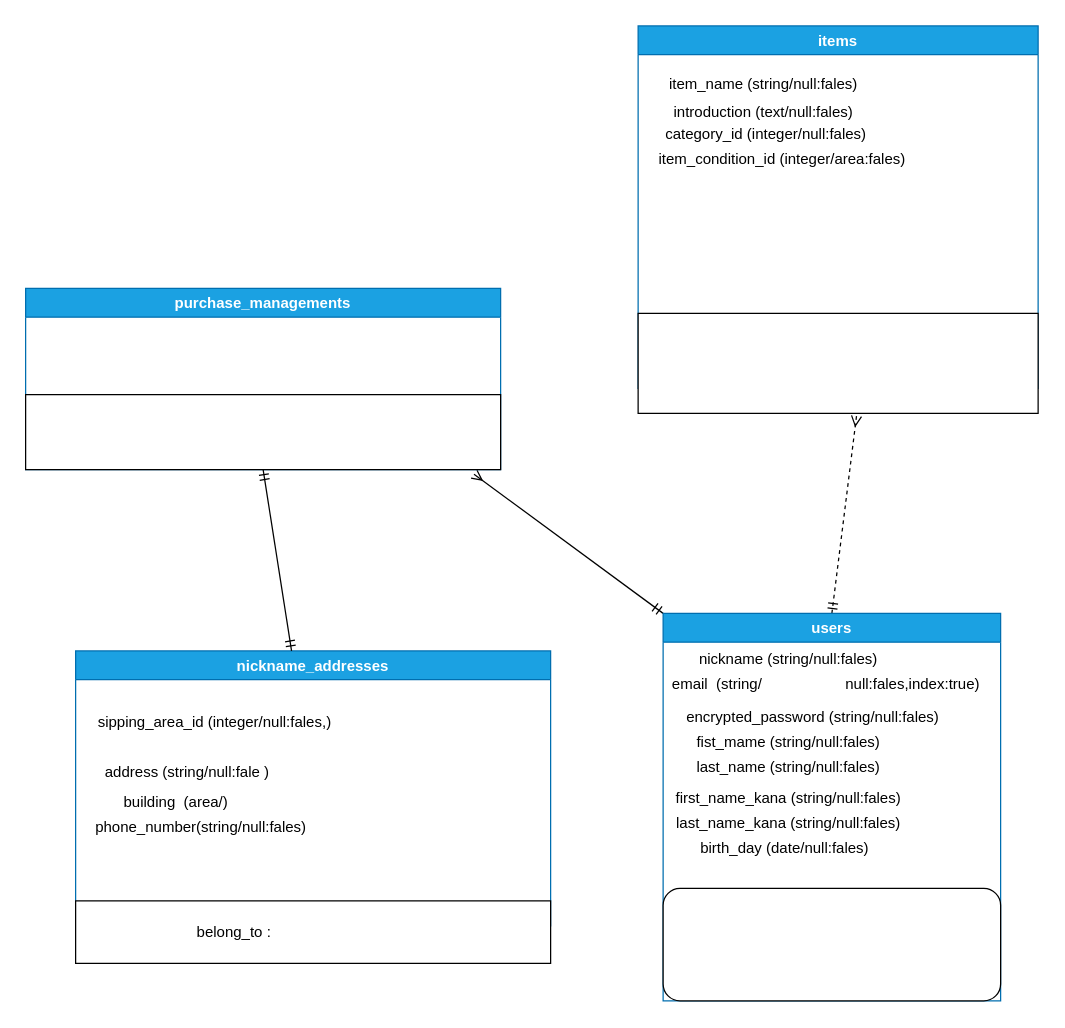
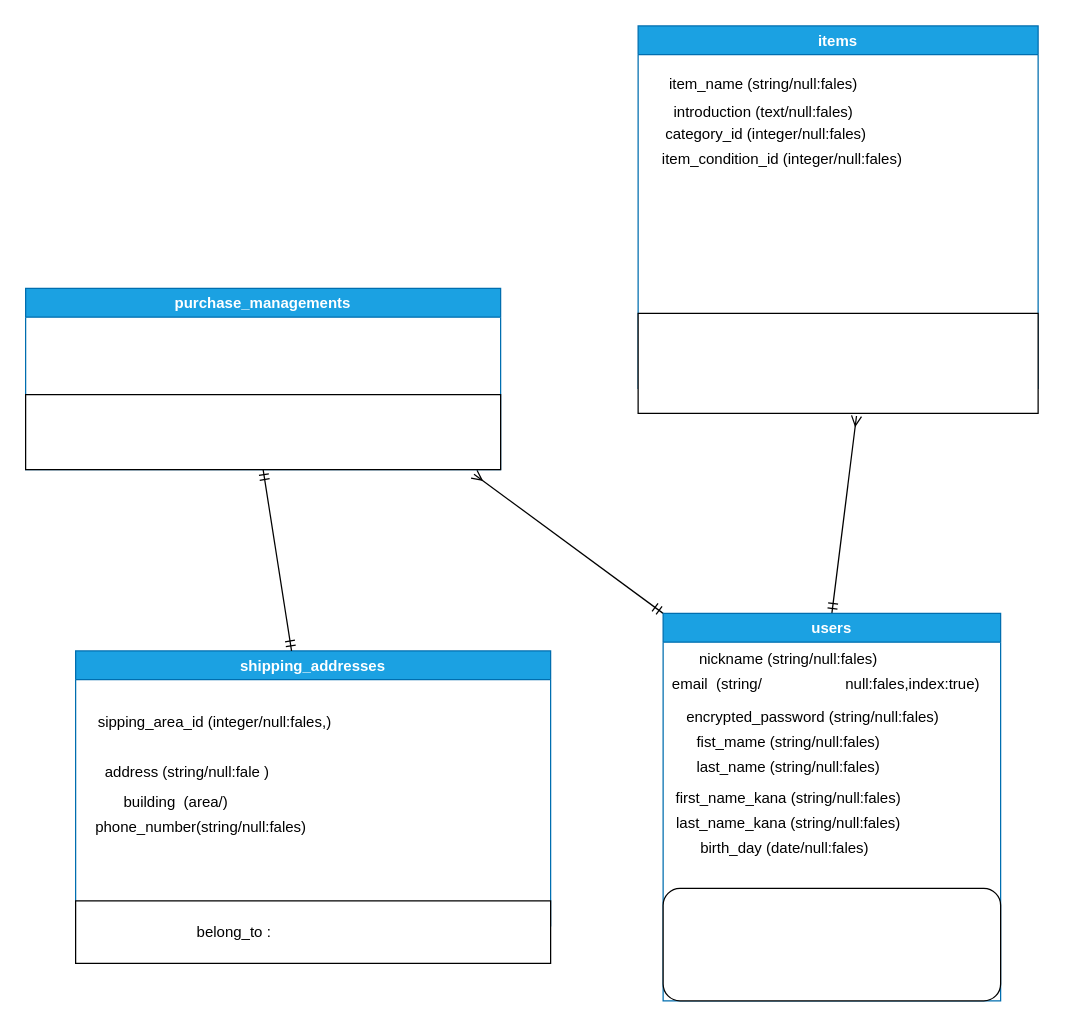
  <mxCell id="0" />
  <mxCell id="1" parent="0" />
- <mxCell id="2" style="edgeStyle=none;html=1;exitX=0.5;exitY=0;exitDx=0;exitDy=0;entryX=0.546;entryY=1.026;entryDx=0;entryDy=0;entryPerimeter=0;fontFamily=Helvetica;fontColor=#FFFFFF;endArrow=ERmany;endFill=0;startArrow=ERmandOne;startFill=0;dashed=1;" edge="1" parent="1" source="4" target="23"><mxGeometry relative="1" as="geometry" /></mxCell>
+ <mxCell id="2" style="edgeStyle=none;html=1;exitX=0.5;exitY=0;exitDx=0;exitDy=0;entryX=0.546;entryY=1.026;entryDx=0;entryDy=0;entryPerimeter=0;fontFamily=Helvetica;fontColor=#FFFFFF;endArrow=ERmany;endFill=0;startArrow=ERmandOne;startFill=0;" edge="1" parent="1" source="4" target="23"><mxGeometry relative="1" as="geometry" /></mxCell>
  <mxCell id="3" style="edgeStyle=none;html=1;exitX=0;exitY=0;exitDx=0;exitDy=0;entryX=0.944;entryY=1.061;entryDx=0;entryDy=0;entryPerimeter=0;fontFamily=Helvetica;fontColor=#FFFFFF;endArrow=ERmany;endFill=0;startArrow=ERmandOne;startFill=0;" edge="1" parent="1" source="4" target="37"><mxGeometry relative="1" as="geometry" /></mxCell>
  <mxCell id="4" value="users" style="swimlane;fillColor=#1ba1e2;fontColor=#ffffff;strokeColor=#006EAF;" parent="1" vertex="1"><mxGeometry x="530" y="490" width="270" height="310" as="geometry" /></mxCell>
  <mxCell id="5" value="first_name_kana (string/null:fales)" style="text;html=1;align=center;verticalAlign=middle;resizable=0;points=[];autosize=1;strokeColor=none;fillColor=none;" parent="4" vertex="1"><mxGeometry y="138" width="200" height="20" as="geometry" /></mxCell>
  <mxCell id="6" value="last_name (string/null:fales)" style="text;html=1;align=center;verticalAlign=middle;resizable=0;points=[];autosize=1;strokeColor=none;fillColor=none;" parent="4" vertex="1"><mxGeometry x="20" y="113" width="160" height="20" as="geometry" /></mxCell>
  <mxCell id="7" value="nickname (string/null:fales)" style="text;html=1;align=center;verticalAlign=middle;resizable=0;points=[];autosize=1;strokeColor=none;fillColor=none;" parent="4" vertex="1"><mxGeometry x="20" y="27" width="160" height="20" as="geometry" /></mxCell>
  <mxCell id="8" value="fist_mame (string/null:fales)" style="text;html=1;align=center;verticalAlign=middle;resizable=0;points=[];autosize=1;strokeColor=none;fillColor=none;" parent="4" vertex="1"><mxGeometry x="20" y="93" width="160" height="20" as="geometry" /></mxCell>
  <mxCell id="9" value="email&amp;nbsp; (string/&lt;font color=&quot;#ffffff&quot; style=&quot;font-size: 12px&quot;&gt;&lt;span class=&quot;ss&quot; style=&quot;padding: 0px ; margin: 0px ; box-sizing: inherit&quot;&gt;unique: &lt;/span&gt;&lt;span class=&quot;kp&quot; style=&quot;padding: 0px ; margin: 0px ; box-sizing: inherit&quot;&gt;true,&lt;/span&gt;&lt;/font&gt;null:fales,index:true)" style="text;html=1;align=center;verticalAlign=middle;resizable=0;points=[];autosize=1;strokeColor=none;fillColor=none;" parent="4" vertex="1"><mxGeometry y="47" width="260" height="20" as="geometry" /></mxCell>
  <mxCell id="10" value="last_name_kana (string/null:fales)" style="text;html=1;align=center;verticalAlign=middle;resizable=0;points=[];autosize=1;strokeColor=none;fillColor=none;" parent="4" vertex="1"><mxGeometry y="158" width="200" height="20" as="geometry" /></mxCell>
  <mxCell id="11" value="birth_day (date/null:fales)" style="text;html=1;align=center;verticalAlign=middle;resizable=0;points=[];autosize=1;strokeColor=none;fillColor=none;" parent="4" vertex="1"><mxGeometry x="22" y="178" width="150" height="20" as="geometry" /></mxCell>
  <mxCell id="12" value="encrypted_password (string/null:fales)" style="text;align=center;verticalAlign=middle;resizable=0;points=[];autosize=1;strokeColor=none;fillColor=none;strokeWidth=0;fontColor=default;" parent="4" vertex="1"><mxGeometry x="10" y="72" width="220" height="20" as="geometry" /></mxCell>
  <mxCell id="13" value="&lt;font style=&quot;font-size: 12px&quot; color=&quot;#ffffff&quot;&gt;&lt;div style=&quot;line-height: 18px&quot;&gt;&lt;div style=&quot;line-height: 18px&quot;&gt;&lt;div&gt;has_many :purchase_managements&lt;/div&gt;&lt;div&gt;has_many :items&lt;/div&gt;&lt;/div&gt;&lt;/div&gt;&lt;/font&gt;" style="whiteSpace=wrap;html=1;fontSize=6;rounded=1;" parent="4" vertex="1"><mxGeometry y="220" width="270" height="90" as="geometry" /></mxCell>
  <mxCell id="14" value="items" style="swimlane;fillColor=#1ba1e2;fontColor=#ffffff;strokeColor=#006EAF;" parent="1" vertex="1"><mxGeometry x="510" y="20" width="320" height="290" as="geometry" /></mxCell>
  <mxCell id="15" value="introduction (text/null:fales)" style="text;html=1;align=center;verticalAlign=middle;resizable=0;points=[];autosize=1;strokeColor=none;fillColor=none;" parent="14" vertex="1"><mxGeometry x="20" y="59" width="160" height="20" as="geometry" /></mxCell>
  <mxCell id="16" value="&lt;span&gt;price&lt;/span&gt;&amp;nbsp;(integer/null:fales)" style="text;html=1;align=left;verticalAlign=middle;resizable=0;points=[];autosize=1;strokeColor=none;fillColor=none;fontColor=#FFFFFF;labelBackgroundColor=none;textDirection=ltr;fontFamily=Helvetica;" parent="14" vertex="1"><mxGeometry x="20" y="177" width="140" height="20" as="geometry" /></mxCell>
  <mxCell id="17" value="&lt;span style=&quot;&quot;&gt;postage_memu_id&lt;/span&gt;&amp;nbsp;(integer/null:fales&lt;span&gt;)&lt;/span&gt;" style="text;html=1;align=left;verticalAlign=middle;resizable=0;points=[];autosize=1;strokeColor=none;fillColor=none;fontColor=#FFFFFF;labelBackgroundColor=none;textDirection=ltr;fontFamily=Helvetica;" parent="14" vertex="1"><mxGeometry x="22" y="115" width="220" height="20" as="geometry" /></mxCell>
- <mxCell id="18" value="item_condition_id (integer/area:fales)" style="text;html=1;align=center;verticalAlign=middle;resizable=0;points=[];autosize=1;strokeColor=none;fillColor=none;" parent="14" vertex="1"><mxGeometry x="10" y="97" width="210" height="20" as="geometry" /></mxCell>
+ <mxCell id="18" value="item_condition_id (integer/null:fales)" style="text;html=1;align=center;verticalAlign=middle;resizable=0;points=[];autosize=1;strokeColor=none;fillColor=none;" parent="14" vertex="1"><mxGeometry x="10" y="97" width="210" height="20" as="geometry" /></mxCell>
  <mxCell id="19" value="item_name (string/null:fales)" style="text;html=1;align=center;verticalAlign=middle;resizable=0;points=[];autosize=1;strokeColor=none;fillColor=none;" parent="14" vertex="1"><mxGeometry x="15" y="37" width="170" height="20" as="geometry" /></mxCell>
  <mxCell id="20" value="&lt;span style=&quot;&quot;&gt;sipping_area_id&lt;/span&gt;(integer/null:fales)" style="text;html=1;align=left;verticalAlign=middle;resizable=0;points=[];autosize=1;strokeColor=none;fillColor=none;fontColor=#FFFFFF;labelBackgroundColor=none;textDirection=ltr;fontFamily=Helvetica;" parent="14" vertex="1"><mxGeometry x="22" y="155" width="220" height="20" as="geometry" /></mxCell>
  <mxCell id="21" value="category_id (integer/null:fales)" style="text;html=1;align=center;verticalAlign=middle;resizable=0;points=[];autosize=1;strokeColor=none;fillColor=none;" parent="14" vertex="1"><mxGeometry x="12" y="77" width="180" height="20" as="geometry" /></mxCell>
  <mxCell id="22" value="&lt;font style=&quot;font-size: 12px&quot;&gt;&lt;span style=&quot;&quot;&gt;preparation_day_id&lt;/span&gt;　&lt;/font&gt;(integer/null:fales)" style="text;html=1;align=left;verticalAlign=middle;resizable=0;points=[];autosize=1;strokeColor=none;fillColor=none;fontColor=#FFFFFF;labelBackgroundColor=none;textDirection=ltr;fontFamily=Helvetica;" parent="14" vertex="1"><mxGeometry x="22" y="135" width="250" height="20" as="geometry" /></mxCell>
  <mxCell id="23" value="&lt;div style=&quot;font-size: 12px ; line-height: 18px&quot;&gt;&lt;div&gt;&lt;font color=&quot;#ffffff&quot;&gt;has_one :purchase_management&lt;/font&gt;&lt;/div&gt;&lt;div&gt;&lt;font color=&quot;#ffffff&quot;&gt;belong_to :user&lt;/font&gt;&lt;/div&gt;&lt;/div&gt;" style="rounded=0;whiteSpace=wrap;html=1;fontSize=6;" parent="14" vertex="1"><mxGeometry y="230" width="320" height="80" as="geometry" /></mxCell>
  <mxCell id="24" value="&lt;div style=&quot;line-height: 18px&quot;&gt;&lt;div&gt;user ( references / null: false, foreign_key: true )&lt;/div&gt;&lt;/div&gt;" style="text;html=1;align=center;verticalAlign=middle;resizable=0;points=[];autosize=1;strokeColor=none;fillColor=none;fontSize=12;fontFamily=Helvetica;fontColor=#FFFFFF;" vertex="1" parent="14"><mxGeometry x="15" y="197" width="270" height="20" as="geometry" /></mxCell>
- <mxCell id="25" value="nickname_addresses" style="swimlane;fillColor=#1ba1e2;fontColor=#FFFFFF;strokeColor=#006EAF;fontFamily=Helvetica;labelBackgroundColor=none;startSize=23;" parent="1" vertex="1"><mxGeometry x="60" y="520" width="380" height="220" as="geometry" /></mxCell>
+ <mxCell id="25" value="shipping_addresses" style="swimlane;fillColor=#1ba1e2;fontColor=#FFFFFF;strokeColor=#006EAF;fontFamily=Helvetica;labelBackgroundColor=none;startSize=23;" parent="1" vertex="1"><mxGeometry x="60" y="520" width="380" height="220" as="geometry" /></mxCell>
  <mxCell id="26" value="phone_number(string/null:fales)" style="text;html=1;align=center;verticalAlign=middle;resizable=0;points=[];autosize=1;strokeColor=none;fillColor=none;" parent="25" vertex="1"><mxGeometry x="10" y="131" width="180" height="20" as="geometry" /></mxCell>
  <mxCell id="27" value="&lt;font color=&quot;#ffffff&quot; style=&quot;font-size: 12px&quot;&gt;&lt;span style=&quot;font-family: inherit ; text-align: left&quot;&gt;municipalities&lt;/span&gt;&amp;nbsp;(integer/null:fales)&lt;/font&gt;" style="text;html=1;align=center;verticalAlign=middle;resizable=0;points=[];autosize=1;strokeColor=none;fillColor=none;" parent="25" vertex="1"><mxGeometry x="5" y="67" width="190" height="20" as="geometry" /></mxCell>
  <mxCell id="28" value="building&amp;nbsp; (area/)" style="text;html=1;align=center;verticalAlign=middle;resizable=0;points=[];autosize=1;strokeColor=none;fillColor=none;" parent="25" vertex="1"><mxGeometry x="30" y="111" width="100" height="20" as="geometry" /></mxCell>
  <mxCell id="29" value="&lt;font style=&quot;font-size: 12px&quot;&gt;address (string/null:fale )&lt;/font&gt;" style="text;html=1;align=center;verticalAlign=middle;resizable=0;points=[];autosize=1;strokeColor=none;fillColor=none;" parent="25" vertex="1"><mxGeometry x="14" y="87" width="150" height="20" as="geometry" /></mxCell>
  <mxCell id="30" value="post_codes (string/null:fales&lt;span&gt;)&lt;/span&gt;" style="text;html=1;align=center;verticalAlign=middle;resizable=0;points=[];autosize=1;strokeColor=none;fillColor=none;fontColor=#FFFFFF;labelBackgroundColor=none;" vertex="1" parent="25"><mxGeometry x="33" y="29" width="170" height="20" as="geometry" /></mxCell>
  <mxCell id="31" value="&lt;font style=&quot;font-size: 12px&quot;&gt;sipping_area_id&amp;nbsp;&lt;/font&gt;(integer/null:fales,)" style="text;html=1;align=center;verticalAlign=middle;resizable=0;points=[];autosize=1;strokeColor=none;fillColor=none;" vertex="1" parent="25"><mxGeometry x="11" y="47" width="200" height="20" as="geometry" /></mxCell>
  <mxCell id="32" value="&lt;div style=&quot;line-height: 18px&quot;&gt;&lt;br&gt;&lt;/div&gt;" style="text;html=1;align=left;verticalAlign=middle;resizable=0;points=[];autosize=1;strokeColor=none;fillColor=none;fontSize=12;fontFamily=Helvetica;fontColor=#FFFFFF;" vertex="1" parent="25"><mxGeometry x="14" y="161" width="20" height="20" as="geometry" /></mxCell>
  <mxCell id="33" value="&lt;div style=&quot;text-align: left ; line-height: 18px&quot;&gt;purchase_management&lt;span style=&quot;text-align: center&quot;&gt;( references / null: false, foreign_key: true )&lt;/span&gt;&lt;/div&gt;" style="text;html=1;align=center;verticalAlign=middle;resizable=0;points=[];autosize=1;strokeColor=none;fillColor=none;fontSize=12;fontFamily=Helvetica;fontColor=#FFFFFF;" vertex="1" parent="25"><mxGeometry x="5" y="161" width="370" height="20" as="geometry" /></mxCell>
  <mxCell id="34" value="purchase_managements" style="swimlane;fillColor=#1ba1e2;fontColor=#ffffff;strokeColor=#006EAF;fontFamily=Helvetica;" parent="1" vertex="1"><mxGeometry x="20" y="230" width="380" height="145" as="geometry" /></mxCell>
  <mxCell id="35" value="&lt;font color=&quot;#ffffff&quot;&gt;user(&lt;span&gt;references/null: false, foreign_key: true)&lt;/span&gt;&lt;/font&gt;" style="text;html=1;align=center;verticalAlign=middle;resizable=0;points=[];autosize=1;strokeColor=none;fillColor=none;fontSize=12;fontFamily=Helvetica;labelBackgroundColor=none;" parent="34" vertex="1"><mxGeometry x="59" y="35" width="250" height="20" as="geometry" /></mxCell>
  <mxCell id="36" value="&lt;span style=&quot;color: rgb(255 , 255 , 255) ; font-size: 12px ; font-style: normal ; font-weight: 400 ; letter-spacing: normal ; text-align: center ; text-indent: 0px ; text-transform: none ; word-spacing: 0px ; display: inline ; float: none&quot;&gt;item(&lt;/span&gt;&lt;span style=&quot;color: rgb(255 , 255 , 255) ; font-size: 12px ; font-style: normal ; font-weight: 400 ; letter-spacing: normal ; text-align: center ; text-indent: 0px ; text-transform: none ; word-spacing: 0px&quot;&gt;references/null: false, foreign_key: true)&lt;/span&gt;" style="text;whiteSpace=wrap;html=1;fontColor=#FFFFFF;fontFamily=Helvetica;labelBackgroundColor=none;" vertex="1" parent="34"><mxGeometry x="63" y="55" width="370" height="30" as="geometry" /></mxCell>
  <mxCell id="37" value="&lt;font style=&quot;font-size: 12px&quot; color=&quot;#ffffff&quot;&gt;&lt;div style=&quot;line-height: 18px&quot;&gt;&lt;div style=&quot;line-height: 18px&quot;&gt;&lt;div style=&quot;line-height: 18px&quot;&gt;&lt;div&gt;has_many :users&lt;/div&gt;&lt;div&gt;has_one :item&lt;/div&gt;&lt;div&gt;has_one :shipping_address&lt;/div&gt;&lt;/div&gt;&lt;/div&gt;&lt;/div&gt;&lt;/font&gt;" style="rounded=0;whiteSpace=wrap;html=1;fontSize=6;fontFamily=Helvetica;labelBackgroundColor=none;" parent="34" vertex="1"><mxGeometry y="85" width="380" height="60" as="geometry" /></mxCell>
  <mxCell id="38" style="edgeStyle=none;html=1;exitX=0.5;exitY=1;exitDx=0;exitDy=0;fontFamily=Helvetica;fontColor=#FFFFFF;startArrow=ERmandOne;startFill=0;endArrow=ERmandOne;endFill=0;" edge="1" parent="1" source="37" target="25"><mxGeometry relative="1" as="geometry"><mxPoint x="207.875" y="480" as="targetPoint" /></mxGeometry></mxCell>
  <mxCell id="39" value="&lt;font style=&quot;font-size: 12px&quot;&gt;&lt;br&gt;belong_to :&lt;span style=&quot;color: rgb(255 , 255 , 255)&quot;&gt;purchase_management&lt;/span&gt;&lt;br&gt;&lt;br&gt;&lt;/font&gt;" style="rounded=0;whiteSpace=wrap;html=1;fontSize=6;" parent="1" vertex="1"><mxGeometry x="60" y="720" width="380" height="50" as="geometry" /></mxCell>
